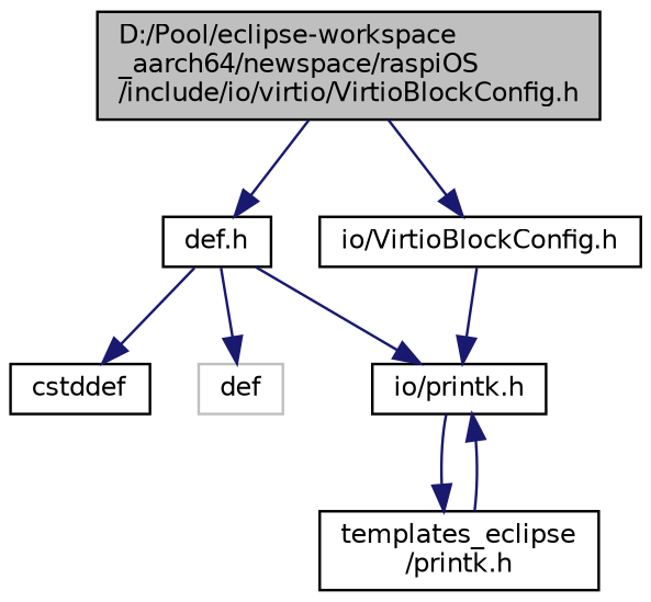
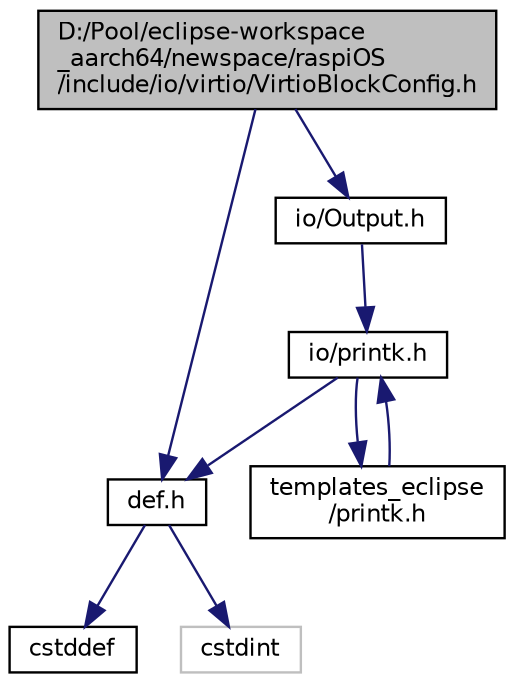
  digraph {
    node [color=black fillcolor=white fontname=Helvetica fontsize=10 shape=record style=filled]
    edge [color=midnightblue fontname=Helvetica fontsize=10 labelfontname=Helvetica labelfontsize=10 style=solid]
    n1 [fillcolor=grey75 fontcolor=black height=0.2 label="D:/Pool/eclipse-workspace\l_aarch64/newspace/raspiOS\l/include/io/virtio/VirtioBlockConfig.h" width=0.4]
    n2 [height=0.2 label="def.h" width=0.4]
-   n3 [height=0.2 label="io/VirtioBlockConfig.h" width=0.4]
+   n3 [height=0.2 label="io/Output.h" width=0.4]
    n4 [height=0.2 label=cstddef width=0.4]
-   n5 [color=grey75 height=0.2 label=def width=0.4]
+   n5 [color=grey75 height=0.2 label=cstdint width=0.4]
    n6 [height=0.2 label="io/printk.h" width=0.4]
    n7 [height=0.2 label="templates_eclipse\l/printk.h" width=0.4]
    n1 -> n2
    n1 -> n3
    n2 -> n4
    n2 -> n5
    n3 -> n6
-   n2 -> n6
+   n6 -> n2
    n6 -> n7
    n7 -> n6
  }
